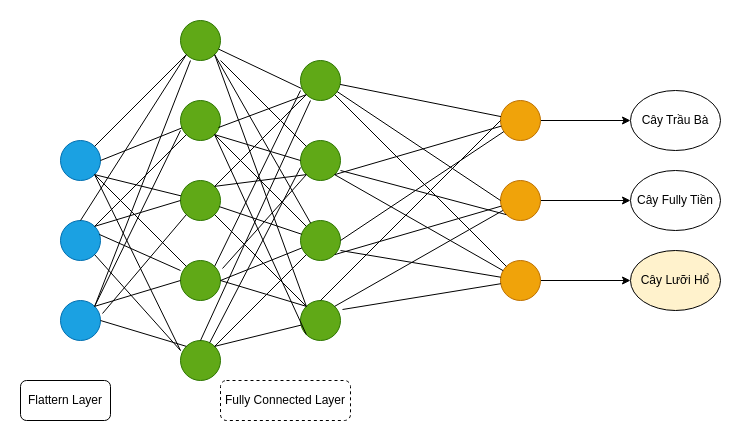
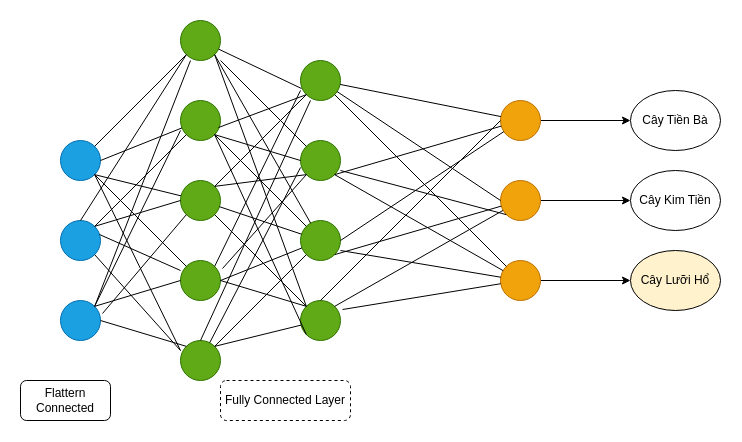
  <mxCell id="0" />
  <mxCell id="1" parent="0" />
  <mxCell id="2" value="" style="ellipse;whiteSpace=wrap;html=1;aspect=fixed;fillColor=#1ba1e2;strokeColor=#006EAF;fontColor=#ffffff;" vertex="1" parent="1"><mxGeometry x="60" y="140" width="40" height="40" as="geometry" /></mxCell>
  <mxCell id="3" value="" style="ellipse;whiteSpace=wrap;html=1;aspect=fixed;fillColor=#1ba1e2;strokeColor=#006EAF;fontColor=#ffffff;" vertex="1" parent="1"><mxGeometry x="60" y="220" width="40" height="40" as="geometry" /></mxCell>
  <mxCell id="4" value="" style="ellipse;whiteSpace=wrap;html=1;aspect=fixed;fillColor=#1ba1e2;strokeColor=#006EAF;fontColor=#ffffff;" vertex="1" parent="1"><mxGeometry x="60" y="300" width="40" height="40" as="geometry" /></mxCell>
  <mxCell id="5" value="" style="ellipse;whiteSpace=wrap;html=1;aspect=fixed;fillColor=#60a917;strokeColor=#2D7600;fontColor=#ffffff;" vertex="1" parent="1"><mxGeometry x="180" y="20" width="40" height="40" as="geometry" /></mxCell>
  <mxCell id="6" value="" style="ellipse;whiteSpace=wrap;html=1;aspect=fixed;fillColor=#60a917;strokeColor=#2D7600;fontColor=#ffffff;" vertex="1" parent="1"><mxGeometry x="180" y="100" width="40" height="40" as="geometry" /></mxCell>
  <mxCell id="7" value="" style="ellipse;whiteSpace=wrap;html=1;aspect=fixed;fillColor=#60a917;strokeColor=#2D7600;fontColor=#ffffff;" vertex="1" parent="1"><mxGeometry x="180" y="180" width="40" height="40" as="geometry" /></mxCell>
  <mxCell id="8" value="" style="ellipse;whiteSpace=wrap;html=1;aspect=fixed;fillColor=#60a917;strokeColor=#2D7600;fontColor=#ffffff;" vertex="1" parent="1"><mxGeometry x="180" y="260" width="40" height="40" as="geometry" /></mxCell>
  <mxCell id="9" value="" style="ellipse;whiteSpace=wrap;html=1;aspect=fixed;fillColor=#60a917;strokeColor=#2D7600;fontColor=#ffffff;" vertex="1" parent="1"><mxGeometry x="180" y="340" width="40" height="40" as="geometry" /></mxCell>
  <mxCell id="10" value="" style="ellipse;whiteSpace=wrap;html=1;aspect=fixed;fillColor=#60a917;strokeColor=#2D7600;fontColor=#ffffff;" vertex="1" parent="1"><mxGeometry x="300" y="60" width="40" height="40" as="geometry" /></mxCell>
  <mxCell id="11" value="" style="ellipse;whiteSpace=wrap;html=1;aspect=fixed;fillColor=#60a917;strokeColor=#2D7600;fontColor=#ffffff;" vertex="1" parent="1"><mxGeometry x="300" y="140" width="40" height="40" as="geometry" /></mxCell>
  <mxCell id="12" value="" style="ellipse;whiteSpace=wrap;html=1;aspect=fixed;fillColor=#60a917;strokeColor=#2D7600;fontColor=#ffffff;" vertex="1" parent="1"><mxGeometry x="300" y="220" width="40" height="40" as="geometry" /></mxCell>
  <mxCell id="13" value="" style="ellipse;whiteSpace=wrap;html=1;aspect=fixed;fillColor=#60a917;strokeColor=#2D7600;fontColor=#ffffff;" vertex="1" parent="1"><mxGeometry x="300" y="300" width="40" height="40" as="geometry" /></mxCell>
  <mxCell id="14" value="" style="edgeStyle=orthogonalEdgeStyle;rounded=0;orthogonalLoop=1;jettySize=auto;html=1;" edge="1" parent="1" source="15" target="69"><mxGeometry relative="1" as="geometry" /></mxCell>
  <mxCell id="15" value="" style="ellipse;whiteSpace=wrap;html=1;aspect=fixed;fillColor=#f0a30a;strokeColor=#BD7000;fontColor=#000000;" vertex="1" parent="1"><mxGeometry x="500" y="100" width="40" height="40" as="geometry" /></mxCell>
  <mxCell id="16" value="" style="edgeStyle=orthogonalEdgeStyle;rounded=0;orthogonalLoop=1;jettySize=auto;html=1;" edge="1" parent="1" source="17" target="70"><mxGeometry relative="1" as="geometry" /></mxCell>
  <mxCell id="17" value="" style="ellipse;whiteSpace=wrap;html=1;aspect=fixed;fillColor=#f0a30a;strokeColor=#BD7000;fontColor=#000000;" vertex="1" parent="1"><mxGeometry x="500" y="180" width="40" height="40" as="geometry" /></mxCell>
  <mxCell id="18" value="" style="edgeStyle=orthogonalEdgeStyle;rounded=0;orthogonalLoop=1;jettySize=auto;html=1;" edge="1" parent="1" source="19" target="71"><mxGeometry relative="1" as="geometry" /></mxCell>
  <mxCell id="19" value="" style="ellipse;whiteSpace=wrap;html=1;aspect=fixed;fillColor=#f0a30a;strokeColor=#BD7000;fontColor=#000000;" vertex="1" parent="1"><mxGeometry x="500" y="260" width="40" height="40" as="geometry" /></mxCell>
  <mxCell id="20" value="" style="endArrow=none;html=1;rounded=0;" edge="1" parent="1" source="2" target="5"><mxGeometry width="50" height="50" relative="1" as="geometry"><mxPoint x="370" y="280" as="sourcePoint" /><mxPoint x="420" y="230" as="targetPoint" /></mxGeometry></mxCell>
  <mxCell id="21" value="" style="endArrow=none;html=1;rounded=0;" edge="1" parent="1" target="6"><mxGeometry width="50" height="50" relative="1" as="geometry"><mxPoint x="100" y="160" as="sourcePoint" /><mxPoint x="140" y="110" as="targetPoint" /></mxGeometry></mxCell>
  <mxCell id="22" value="" style="endArrow=none;html=1;rounded=0;exitX=1;exitY=1;exitDx=0;exitDy=0;" edge="1" parent="1" source="2" target="7"><mxGeometry width="50" height="50" relative="1" as="geometry"><mxPoint x="370" y="280" as="sourcePoint" /><mxPoint x="420" y="230" as="targetPoint" /></mxGeometry></mxCell>
  <mxCell id="23" value="" style="endArrow=none;html=1;rounded=0;exitX=1;exitY=1;exitDx=0;exitDy=0;entryX=0;entryY=0;entryDx=0;entryDy=0;" edge="1" parent="1" source="2" target="8"><mxGeometry width="50" height="50" relative="1" as="geometry"><mxPoint x="370" y="280" as="sourcePoint" /><mxPoint x="420" y="230" as="targetPoint" /></mxGeometry></mxCell>
  <mxCell id="24" value="" style="endArrow=none;html=1;rounded=0;exitX=1;exitY=1;exitDx=0;exitDy=0;entryX=0;entryY=0.25;entryDx=0;entryDy=0;entryPerimeter=0;" edge="1" parent="1" source="2" target="9"><mxGeometry width="50" height="50" relative="1" as="geometry"><mxPoint x="370" y="280" as="sourcePoint" /><mxPoint x="420" y="230" as="targetPoint" /></mxGeometry></mxCell>
  <mxCell id="25" value="" style="endArrow=none;html=1;rounded=0;exitX=0.5;exitY=0;exitDx=0;exitDy=0;entryX=0;entryY=1;entryDx=0;entryDy=0;" edge="1" parent="1" source="3" target="5"><mxGeometry width="50" height="50" relative="1" as="geometry"><mxPoint x="370" y="280" as="sourcePoint" /><mxPoint x="420" y="230" as="targetPoint" /></mxGeometry></mxCell>
  <mxCell id="26" value="" style="endArrow=none;html=1;rounded=0;exitX=1;exitY=0;exitDx=0;exitDy=0;entryX=0;entryY=1;entryDx=0;entryDy=0;" edge="1" parent="1" source="3" target="6"><mxGeometry width="50" height="50" relative="1" as="geometry"><mxPoint x="370" y="280" as="sourcePoint" /><mxPoint x="420" y="230" as="targetPoint" /></mxGeometry></mxCell>
  <mxCell id="27" value="" style="endArrow=none;html=1;rounded=0;exitX=1;exitY=0;exitDx=0;exitDy=0;" edge="1" parent="1" source="3"><mxGeometry width="50" height="50" relative="1" as="geometry"><mxPoint x="370" y="280" as="sourcePoint" /><mxPoint x="180" y="200" as="targetPoint" /></mxGeometry></mxCell>
  <mxCell id="28" value="" style="endArrow=none;html=1;rounded=0;exitX=1;exitY=0;exitDx=0;exitDy=0;" edge="1" parent="1" source="4"><mxGeometry width="50" height="50" relative="1" as="geometry"><mxPoint x="370" y="280" as="sourcePoint" /><mxPoint x="190" y="60" as="targetPoint" /></mxGeometry></mxCell>
  <mxCell id="29" value="" style="endArrow=none;html=1;rounded=0;exitX=0.975;exitY=0.35;exitDx=0;exitDy=0;exitPerimeter=0;" edge="1" parent="1" source="3"><mxGeometry width="50" height="50" relative="1" as="geometry"><mxPoint x="370" y="280" as="sourcePoint" /><mxPoint x="180" y="270" as="targetPoint" /></mxGeometry></mxCell>
  <mxCell id="30" value="" style="endArrow=none;html=1;rounded=0;exitX=1;exitY=1;exitDx=0;exitDy=0;" edge="1" parent="1" source="3"><mxGeometry width="50" height="50" relative="1" as="geometry"><mxPoint x="370" y="280" as="sourcePoint" /><mxPoint x="180" y="350" as="targetPoint" /></mxGeometry></mxCell>
  <mxCell id="31" value="" style="endArrow=none;html=1;rounded=0;exitX=1;exitY=0;exitDx=0;exitDy=0;" edge="1" parent="1" source="4"><mxGeometry width="50" height="50" relative="1" as="geometry"><mxPoint x="370" y="280" as="sourcePoint" /><mxPoint x="180" y="130" as="targetPoint" /></mxGeometry></mxCell>
  <mxCell id="32" value="" style="endArrow=none;html=1;rounded=0;exitX=1.05;exitY=0.325;exitDx=0;exitDy=0;exitPerimeter=0;entryX=0;entryY=1;entryDx=0;entryDy=0;" edge="1" parent="1" source="4" target="7"><mxGeometry width="50" height="50" relative="1" as="geometry"><mxPoint x="370" y="280" as="sourcePoint" /><mxPoint x="420" y="230" as="targetPoint" /></mxGeometry></mxCell>
  <mxCell id="33" value="" style="endArrow=none;html=1;rounded=0;exitX=1;exitY=0;exitDx=0;exitDy=0;entryX=0;entryY=0.5;entryDx=0;entryDy=0;" edge="1" parent="1" source="4" target="8"><mxGeometry width="50" height="50" relative="1" as="geometry"><mxPoint x="370" y="280" as="sourcePoint" /><mxPoint x="420" y="230" as="targetPoint" /></mxGeometry></mxCell>
  <mxCell id="34" value="" style="endArrow=none;html=1;rounded=0;exitX=1;exitY=0.5;exitDx=0;exitDy=0;entryX=0;entryY=0;entryDx=0;entryDy=0;" edge="1" parent="1" source="4" target="9"><mxGeometry width="50" height="50" relative="1" as="geometry"><mxPoint x="370" y="280" as="sourcePoint" /><mxPoint x="420" y="230" as="targetPoint" /></mxGeometry></mxCell>
  <mxCell id="35" value="" style="endArrow=none;html=1;rounded=0;entryX=0.025;entryY=0.7;entryDx=0;entryDy=0;entryPerimeter=0;" edge="1" parent="1" source="5" target="10"><mxGeometry width="50" height="50" relative="1" as="geometry"><mxPoint x="370" y="280" as="sourcePoint" /><mxPoint x="420" y="230" as="targetPoint" /></mxGeometry></mxCell>
  <mxCell id="36" value="" style="endArrow=none;html=1;rounded=0;" edge="1" parent="1" target="11"><mxGeometry width="50" height="50" relative="1" as="geometry"><mxPoint x="220" y="60" as="sourcePoint" /><mxPoint x="420" y="230" as="targetPoint" /></mxGeometry></mxCell>
  <mxCell id="37" value="" style="endArrow=none;html=1;rounded=0;exitX=1;exitY=1;exitDx=0;exitDy=0;" edge="1" parent="1" source="5" target="12"><mxGeometry width="50" height="50" relative="1" as="geometry"><mxPoint x="370" y="280" as="sourcePoint" /><mxPoint x="420" y="230" as="targetPoint" /></mxGeometry></mxCell>
  <mxCell id="38" value="" style="endArrow=none;html=1;rounded=0;exitX=1;exitY=1;exitDx=0;exitDy=0;entryX=0;entryY=0;entryDx=0;entryDy=0;" edge="1" parent="1" source="5" target="13"><mxGeometry width="50" height="50" relative="1" as="geometry"><mxPoint x="370" y="280" as="sourcePoint" /><mxPoint x="420" y="230" as="targetPoint" /></mxGeometry></mxCell>
  <mxCell id="39" value="" style="endArrow=none;html=1;rounded=0;exitX=0.95;exitY=0.675;exitDx=0;exitDy=0;exitPerimeter=0;entryX=0;entryY=1;entryDx=0;entryDy=0;" edge="1" parent="1" source="6" target="10"><mxGeometry width="50" height="50" relative="1" as="geometry"><mxPoint x="370" y="280" as="sourcePoint" /><mxPoint x="420" y="230" as="targetPoint" /></mxGeometry></mxCell>
  <mxCell id="40" value="" style="endArrow=none;html=1;rounded=0;exitX=1;exitY=1;exitDx=0;exitDy=0;entryX=0;entryY=0.5;entryDx=0;entryDy=0;" edge="1" parent="1" source="6" target="11"><mxGeometry width="50" height="50" relative="1" as="geometry"><mxPoint x="370" y="280" as="sourcePoint" /><mxPoint x="420" y="230" as="targetPoint" /></mxGeometry></mxCell>
  <mxCell id="41" value="" style="endArrow=none;html=1;rounded=0;" edge="1" parent="1" source="7" target="12"><mxGeometry width="50" height="50" relative="1" as="geometry"><mxPoint x="370" y="280" as="sourcePoint" /><mxPoint x="420" y="230" as="targetPoint" /></mxGeometry></mxCell>
  <mxCell id="42" value="" style="endArrow=none;html=1;rounded=0;exitX=1;exitY=0;exitDx=0;exitDy=0;" edge="1" parent="1" source="7" target="10"><mxGeometry width="50" height="50" relative="1" as="geometry"><mxPoint x="370" y="280" as="sourcePoint" /><mxPoint x="420" y="230" as="targetPoint" /></mxGeometry></mxCell>
  <mxCell id="43" value="" style="endArrow=none;html=1;rounded=0;exitX=1;exitY=0;exitDx=0;exitDy=0;entryX=0;entryY=1;entryDx=0;entryDy=0;" edge="1" parent="1" source="7" target="11"><mxGeometry width="50" height="50" relative="1" as="geometry"><mxPoint x="370" y="280" as="sourcePoint" /><mxPoint x="420" y="230" as="targetPoint" /></mxGeometry></mxCell>
  <mxCell id="44" value="" style="endArrow=none;html=1;rounded=0;exitX=1;exitY=1;exitDx=0;exitDy=0;entryX=0;entryY=0;entryDx=0;entryDy=0;" edge="1" parent="1" source="7" target="13"><mxGeometry width="50" height="50" relative="1" as="geometry"><mxPoint x="370" y="280" as="sourcePoint" /><mxPoint x="420" y="230" as="targetPoint" /></mxGeometry></mxCell>
  <mxCell id="45" value="" style="endArrow=none;html=1;rounded=0;exitX=1;exitY=1;exitDx=0;exitDy=0;" edge="1" parent="1" source="6" target="12"><mxGeometry width="50" height="50" relative="1" as="geometry"><mxPoint x="370" y="280" as="sourcePoint" /><mxPoint x="420" y="230" as="targetPoint" /></mxGeometry></mxCell>
  <mxCell id="46" value="" style="endArrow=none;html=1;rounded=0;exitX=1;exitY=1;exitDx=0;exitDy=0;entryX=0;entryY=1;entryDx=0;entryDy=0;" edge="1" parent="1" source="6" target="13"><mxGeometry width="50" height="50" relative="1" as="geometry"><mxPoint x="370" y="280" as="sourcePoint" /><mxPoint x="420" y="230" as="targetPoint" /></mxGeometry></mxCell>
  <mxCell id="47" value="" style="endArrow=none;html=1;rounded=0;exitX=1;exitY=0;exitDx=0;exitDy=0;" edge="1" parent="1" source="8"><mxGeometry width="50" height="50" relative="1" as="geometry"><mxPoint x="370" y="280" as="sourcePoint" /><mxPoint x="300" y="90" as="targetPoint" /></mxGeometry></mxCell>
  <mxCell id="48" value="" style="endArrow=none;html=1;rounded=0;exitX=1.05;exitY=0.2;exitDx=0;exitDy=0;exitPerimeter=0;entryX=0;entryY=1;entryDx=0;entryDy=0;" edge="1" parent="1" source="8" target="11"><mxGeometry width="50" height="50" relative="1" as="geometry"><mxPoint x="370" y="280" as="sourcePoint" /><mxPoint x="420" y="230" as="targetPoint" /></mxGeometry></mxCell>
  <mxCell id="49" value="" style="endArrow=none;html=1;rounded=0;exitX=1;exitY=0.5;exitDx=0;exitDy=0;" edge="1" parent="1" source="8" target="12"><mxGeometry width="50" height="50" relative="1" as="geometry"><mxPoint x="370" y="280" as="sourcePoint" /><mxPoint x="420" y="230" as="targetPoint" /></mxGeometry></mxCell>
  <mxCell id="50" value="" style="endArrow=none;html=1;rounded=0;exitX=1;exitY=0.5;exitDx=0;exitDy=0;entryX=0;entryY=0;entryDx=0;entryDy=0;" edge="1" parent="1" source="8" target="13"><mxGeometry width="50" height="50" relative="1" as="geometry"><mxPoint x="370" y="280" as="sourcePoint" /><mxPoint x="420" y="230" as="targetPoint" /></mxGeometry></mxCell>
  <mxCell id="51" value="" style="endArrow=none;html=1;rounded=0;exitX=0.5;exitY=0;exitDx=0;exitDy=0;" edge="1" parent="1" source="9"><mxGeometry width="50" height="50" relative="1" as="geometry"><mxPoint x="370" y="280" as="sourcePoint" /><mxPoint x="310" y="100" as="targetPoint" /></mxGeometry></mxCell>
  <mxCell id="52" value="" style="endArrow=none;html=1;rounded=0;entryX=0;entryY=0.675;entryDx=0;entryDy=0;entryPerimeter=0;" edge="1" parent="1" source="9" target="11"><mxGeometry width="50" height="50" relative="1" as="geometry"><mxPoint x="370" y="280" as="sourcePoint" /><mxPoint x="420" y="230" as="targetPoint" /></mxGeometry></mxCell>
  <mxCell id="53" value="" style="endArrow=none;html=1;rounded=0;exitX=1;exitY=0;exitDx=0;exitDy=0;" edge="1" parent="1" source="9" target="12"><mxGeometry width="50" height="50" relative="1" as="geometry"><mxPoint x="370" y="280" as="sourcePoint" /><mxPoint x="420" y="230" as="targetPoint" /></mxGeometry></mxCell>
  <mxCell id="54" value="" style="endArrow=none;html=1;rounded=0;exitX=1;exitY=0;exitDx=0;exitDy=0;" edge="1" parent="1" source="9" target="13"><mxGeometry width="50" height="50" relative="1" as="geometry"><mxPoint x="370" y="280" as="sourcePoint" /><mxPoint x="420" y="230" as="targetPoint" /></mxGeometry></mxCell>
  <mxCell id="55" value="" style="endArrow=none;html=1;rounded=0;" edge="1" parent="1" source="10" target="15"><mxGeometry width="50" height="50" relative="1" as="geometry"><mxPoint x="370" y="280" as="sourcePoint" /><mxPoint x="420" y="230" as="targetPoint" /></mxGeometry></mxCell>
  <mxCell id="56" value="" style="endArrow=none;html=1;rounded=0;entryX=0;entryY=0.5;entryDx=0;entryDy=0;" edge="1" parent="1" source="10" target="17"><mxGeometry width="50" height="50" relative="1" as="geometry"><mxPoint x="370" y="280" as="sourcePoint" /><mxPoint x="420" y="230" as="targetPoint" /></mxGeometry></mxCell>
  <mxCell id="57" value="" style="endArrow=none;html=1;rounded=0;exitX=1;exitY=1;exitDx=0;exitDy=0;" edge="1" parent="1" source="10" target="19"><mxGeometry width="50" height="50" relative="1" as="geometry"><mxPoint x="370" y="280" as="sourcePoint" /><mxPoint x="420" y="230" as="targetPoint" /></mxGeometry></mxCell>
  <mxCell id="58" value="" style="endArrow=none;html=1;rounded=0;exitX=1;exitY=1;exitDx=0;exitDy=0;" edge="1" parent="1" source="11" target="15"><mxGeometry width="50" height="50" relative="1" as="geometry"><mxPoint x="370" y="280" as="sourcePoint" /><mxPoint x="420" y="230" as="targetPoint" /></mxGeometry></mxCell>
  <mxCell id="59" value="" style="endArrow=none;html=1;rounded=0;entryX=0;entryY=1;entryDx=0;entryDy=0;" edge="1" parent="1" target="17"><mxGeometry width="50" height="50" relative="1" as="geometry"><mxPoint x="340" y="170" as="sourcePoint" /><mxPoint x="420" y="230" as="targetPoint" /></mxGeometry></mxCell>
  <mxCell id="60" value="" style="endArrow=none;html=1;rounded=0;exitX=1;exitY=1;exitDx=0;exitDy=0;" edge="1" parent="1" source="11" target="19"><mxGeometry width="50" height="50" relative="1" as="geometry"><mxPoint x="370" y="280" as="sourcePoint" /><mxPoint x="420" y="230" as="targetPoint" /></mxGeometry></mxCell>
  <mxCell id="61" value="" style="endArrow=none;html=1;rounded=0;exitX=1;exitY=0.5;exitDx=0;exitDy=0;" edge="1" parent="1" source="12" target="15"><mxGeometry width="50" height="50" relative="1" as="geometry"><mxPoint x="370" y="280" as="sourcePoint" /><mxPoint x="420" y="230" as="targetPoint" /></mxGeometry></mxCell>
  <mxCell id="62" value="" style="endArrow=none;html=1;rounded=0;exitX=1;exitY=1;exitDx=0;exitDy=0;" edge="1" parent="1" source="12" target="17"><mxGeometry width="50" height="50" relative="1" as="geometry"><mxPoint x="370" y="280" as="sourcePoint" /><mxPoint x="420" y="230" as="targetPoint" /></mxGeometry></mxCell>
  <mxCell id="63" value="" style="endArrow=none;html=1;rounded=0;" edge="1" parent="1" target="19"><mxGeometry width="50" height="50" relative="1" as="geometry"><mxPoint x="340" y="250" as="sourcePoint" /><mxPoint x="420" y="230" as="targetPoint" /></mxGeometry></mxCell>
  <mxCell id="64" value="" style="endArrow=none;html=1;rounded=0;exitX=0.5;exitY=0;exitDx=0;exitDy=0;entryX=0;entryY=0.5;entryDx=0;entryDy=0;" edge="1" parent="1" source="13" target="15"><mxGeometry width="50" height="50" relative="1" as="geometry"><mxPoint x="370" y="280" as="sourcePoint" /><mxPoint x="420" y="230" as="targetPoint" /></mxGeometry></mxCell>
  <mxCell id="65" value="" style="endArrow=none;html=1;rounded=0;exitX=1;exitY=0;exitDx=0;exitDy=0;" edge="1" parent="1" source="13" target="17"><mxGeometry width="50" height="50" relative="1" as="geometry"><mxPoint x="370" y="280" as="sourcePoint" /><mxPoint x="420" y="230" as="targetPoint" /></mxGeometry></mxCell>
  <mxCell id="66" value="" style="endArrow=none;html=1;rounded=0;exitX=1.05;exitY=0.225;exitDx=0;exitDy=0;exitPerimeter=0;" edge="1" parent="1" source="13" target="19"><mxGeometry width="50" height="50" relative="1" as="geometry"><mxPoint x="370" y="280" as="sourcePoint" /><mxPoint x="420" y="230" as="targetPoint" /></mxGeometry></mxCell>
- <mxCell id="67" value="Flattern Layer" style="rounded=1;whiteSpace=wrap;html=1;" vertex="1" parent="1"><mxGeometry x="20" y="380" width="90" height="40" as="geometry" /></mxCell>
+ <mxCell id="67" value="Flattern Connected" style="rounded=1;whiteSpace=wrap;html=1;" vertex="1" parent="1"><mxGeometry x="20" y="380" width="90" height="40" as="geometry" /></mxCell>
  <mxCell id="68" value="Fully Connected Layer" style="rounded=1;whiteSpace=wrap;html=1;dashed=1;" vertex="1" parent="1"><mxGeometry x="220" y="380" width="130" height="40" as="geometry" /></mxCell>
- <mxCell id="69" value="Cây Trầu Bà" style="ellipse;whiteSpace=wrap;html=1;" vertex="1" parent="1"><mxGeometry x="630" y="90" width="90" height="60" as="geometry" /></mxCell>
- <mxCell id="70" value="Cây Fully Tiền" style="ellipse;whiteSpace=wrap;html=1;" vertex="1" parent="1"><mxGeometry x="630" y="170" width="90" height="60" as="geometry" /></mxCell>
+ <mxCell id="69" value="Cây Tiền Bà" style="ellipse;whiteSpace=wrap;html=1;" vertex="1" parent="1"><mxGeometry x="630" y="90" width="90" height="60" as="geometry" /></mxCell>
+ <mxCell id="70" value="Cây Kim Tiền" style="ellipse;whiteSpace=wrap;html=1;" vertex="1" parent="1"><mxGeometry x="630" y="170" width="90" height="60" as="geometry" /></mxCell>
  <mxCell id="71" value="Cây Lưỡi Hổ" style="ellipse;whiteSpace=wrap;html=1;fillColor=#fff2cc;" vertex="1" parent="1"><mxGeometry x="630" y="250" width="90" height="60" as="geometry" /></mxCell>
